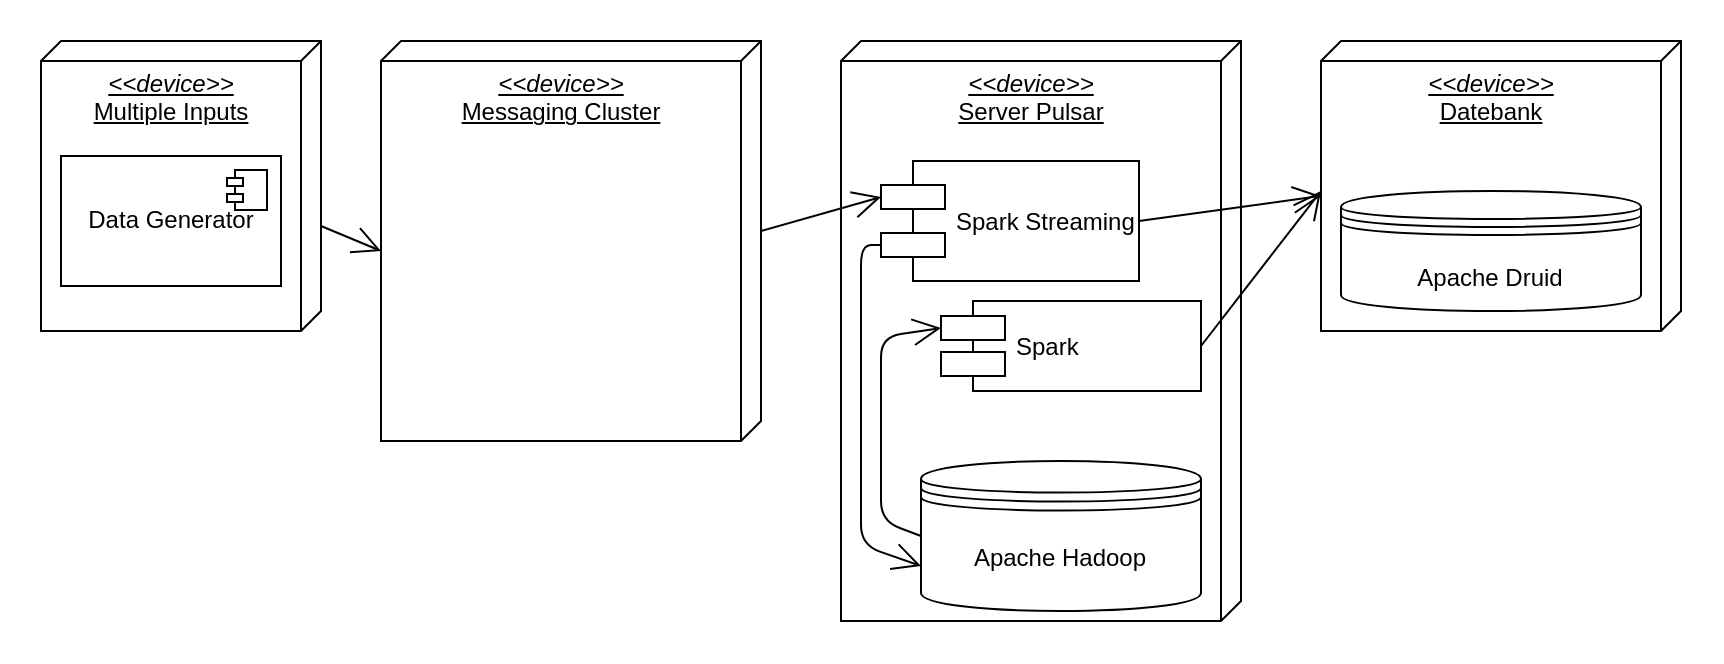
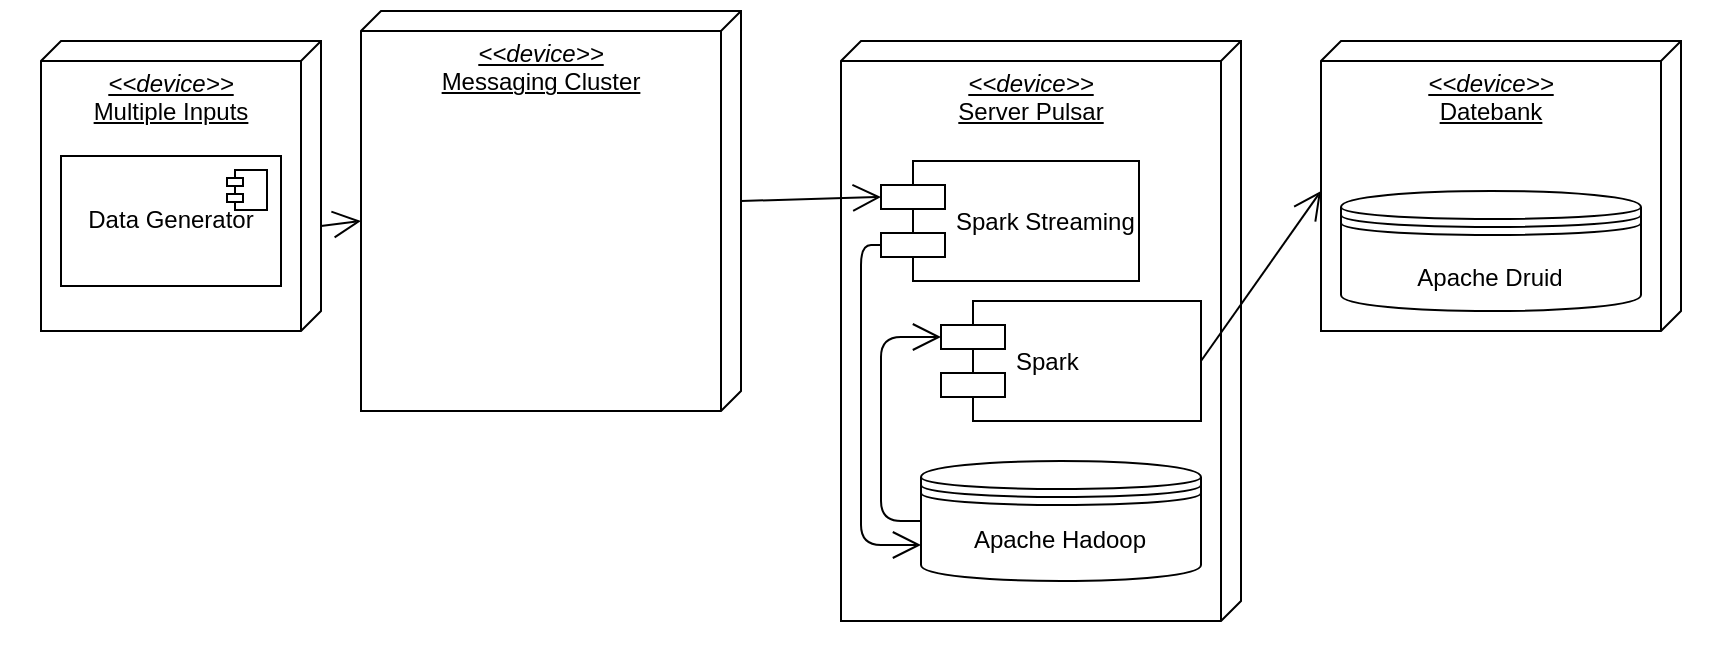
  <mxCell id="0" />
  <mxCell id="1" parent="0" />
- <mxCell id="2" value="&lt;div align=&quot;center&quot;&gt;&lt;i&gt;&amp;lt;&amp;lt;device&amp;gt;&amp;gt;&lt;/i&gt;&lt;/div&gt;&lt;div align=&quot;center&quot;&gt;Messaging Cluster&lt;br&gt;&lt;/div&gt;" style="verticalAlign=top;align=center;spacingTop=8;spacingLeft=2;spacingRight=12;shape=cube;size=10;direction=south;fontStyle=4;html=1;" vertex="1" parent="1"><mxGeometry x="190" y="20" width="190" height="200" as="geometry" /></mxCell>
+ <mxCell id="2" value="&lt;div align=&quot;center&quot;&gt;&lt;i&gt;&amp;lt;&amp;lt;device&amp;gt;&amp;gt;&lt;/i&gt;&lt;/div&gt;&lt;div align=&quot;center&quot;&gt;Messaging Cluster&lt;br&gt;&lt;/div&gt;" style="verticalAlign=top;align=center;spacingTop=8;spacingLeft=2;spacingRight=12;shape=cube;size=10;direction=south;fontStyle=4;html=1;" vertex="1" parent="1"><mxGeometry x="180" y="5" width="190" height="200" as="geometry" /></mxCell>
  <mxCell id="3" value="&lt;div align=&quot;center&quot;&gt;&lt;i&gt;&amp;lt;&amp;lt;device&amp;gt;&amp;gt;&lt;/i&gt;&lt;/div&gt;&lt;div align=&quot;center&quot;&gt;Server Pulsar&lt;br&gt;&lt;/div&gt;" style="verticalAlign=top;align=center;spacingTop=8;spacingLeft=2;spacingRight=12;shape=cube;size=10;direction=south;fontStyle=4;html=1;" vertex="1" parent="1"><mxGeometry x="420" y="20" width="200" height="290" as="geometry" /></mxCell>
- <mxCell id="4" value="Apache Hadoop" style="shape=datastore;whiteSpace=wrap;html=1;" vertex="1" parent="1"><mxGeometry x="460" y="230" width="140" height="75" as="geometry" /></mxCell>
- <mxCell id="5" value="Spark" style="shape=component;align=left;spacingLeft=36;" vertex="1" parent="1"><mxGeometry x="470" y="150" width="130" height="45" as="geometry" /></mxCell>
+ <mxCell id="4" value="Apache Hadoop" style="shape=datastore;whiteSpace=wrap;html=1;" vertex="1" parent="1"><mxGeometry x="460" y="230" width="140" height="60" as="geometry" /></mxCell>
+ <mxCell id="5" value="Spark" style="shape=component;align=left;spacingLeft=36;" vertex="1" parent="1"><mxGeometry x="470" y="150" width="130" height="60" as="geometry" /></mxCell>
  <mxCell id="6" value="Spark Streaming" style="shape=component;align=left;spacingLeft=36;" vertex="1" parent="1"><mxGeometry x="440" y="80" width="129" height="60" as="geometry" /></mxCell>
  <mxCell id="7" value="" style="endArrow=open;endFill=1;endSize=12;html=1;entryX=0;entryY=0.3;entryDx=0;entryDy=0;exitX=0;exitY=0;exitDx=95;exitDy=0;exitPerimeter=0;" edge="1" parent="1" source="2" target="6"><mxGeometry width="160" relative="1" as="geometry"><mxPoint x="330" y="95" as="sourcePoint" /><mxPoint x="300" y="315" as="targetPoint" /></mxGeometry></mxCell>
  <mxCell id="8" value="" style="endArrow=open;endFill=1;endSize=12;html=1;exitX=0;exitY=0.7;exitDx=0;exitDy=0;entryX=0;entryY=0.7;entryDx=0;entryDy=0;" edge="1" parent="1" source="6" target="4"><mxGeometry width="160" relative="1" as="geometry"><mxPoint x="300" y="260" as="sourcePoint" /><mxPoint x="460" y="260" as="targetPoint" /><Array as="points"><mxPoint x="430" y="122" /><mxPoint x="430" y="272" /></Array></mxGeometry></mxCell>
  <mxCell id="9" value="" style="endArrow=open;endFill=1;endSize=12;html=1;exitX=0;exitY=0.5;exitDx=0;exitDy=0;entryX=0;entryY=0.3;entryDx=0;entryDy=0;" edge="1" parent="1" source="4" target="5"><mxGeometry width="160" relative="1" as="geometry"><mxPoint x="140" y="335" as="sourcePoint" /><mxPoint x="300" y="335" as="targetPoint" /><Array as="points"><mxPoint x="440" y="260" /><mxPoint x="440" y="168" /></Array></mxGeometry></mxCell>
  <mxCell id="10" value="&lt;div align=&quot;center&quot;&gt;&lt;i&gt;&amp;lt;&amp;lt;device&amp;gt;&amp;gt;&lt;/i&gt;&lt;/div&gt;&lt;div align=&quot;center&quot;&gt;Datebank&lt;br&gt;&lt;/div&gt;" style="verticalAlign=top;align=center;spacingTop=8;spacingLeft=2;spacingRight=12;shape=cube;size=10;direction=south;fontStyle=4;html=1;" vertex="1" parent="1"><mxGeometry x="660" y="20" width="180" height="145" as="geometry" /></mxCell>
  <mxCell id="11" value="&lt;h1 class=&quot;postHeaderTitle&quot;&gt;&lt;font style=&quot;font-size: 12px&quot;&gt;&lt;span style=&quot;font-weight: normal&quot;&gt;Apache Druid&lt;/span&gt;&lt;/font&gt;&lt;/h1&gt;" style="shape=datastore;whiteSpace=wrap;html=1;" vertex="1" parent="1"><mxGeometry x="670" y="95" width="150" height="60" as="geometry" /></mxCell>
- <mxCell id="12" value="" style="endArrow=open;endFill=1;endSize=12;html=1;exitX=1;exitY=0.5;exitDx=0;exitDy=0;entryX=0;entryY=0;entryDx=77.5;entryDy=180;entryPerimeter=0;" edge="1" parent="1" source="6" target="10"><mxGeometry width="160" relative="1" as="geometry"><mxPoint x="250" y="355" as="sourcePoint" /><mxPoint x="410" y="355" as="targetPoint" /></mxGeometry></mxCell>
  <mxCell id="13" value="" style="endArrow=open;endFill=1;endSize=12;html=1;exitX=1;exitY=0.5;exitDx=0;exitDy=0;" edge="1" parent="1" source="5"><mxGeometry width="160" relative="1" as="geometry"><mxPoint x="230" y="445" as="sourcePoint" /><mxPoint x="660" y="95" as="targetPoint" /></mxGeometry></mxCell>
  <mxCell id="14" value="&lt;div align=&quot;center&quot;&gt;&lt;i&gt;&amp;lt;&amp;lt;device&amp;gt;&amp;gt;&lt;/i&gt;&lt;/div&gt;&lt;div align=&quot;center&quot;&gt;Multiple Inputs&lt;br&gt;&lt;/div&gt;" style="verticalAlign=top;align=center;spacingTop=8;spacingLeft=2;spacingRight=12;shape=cube;size=10;direction=south;fontStyle=4;html=1;" vertex="1" parent="1"><mxGeometry y="20" width="140" height="145" as="geometry" x="20" /></mxCell>
  <mxCell id="15" value="" style="endArrow=open;endFill=1;endSize=12;html=1;exitX=0;exitY=0;exitDx=92.5;exitDy=0;exitPerimeter=0;entryX=0;entryY=0;entryDx=105;entryDy=190;entryPerimeter=0;" edge="1" parent="1" source="14" target="2"><mxGeometry width="160" relative="1" as="geometry"><mxPoint x="30" y="335" as="sourcePoint" /><mxPoint x="190" y="335" as="targetPoint" /></mxGeometry></mxCell>
  <mxCell id="16" value="&lt;div&gt;Data Generator&lt;/div&gt;" style="html=1;" vertex="1" parent="1"><mxGeometry x="30" y="77.5" width="110" height="65" as="geometry" /></mxCell>
  <mxCell id="17" value="" style="shape=component;jettyWidth=8;jettyHeight=4;" vertex="1" parent="16"><mxGeometry x="1" width="20" height="20" relative="1" as="geometry"><mxPoint x="-27" y="7" as="offset" /></mxGeometry></mxCell>
